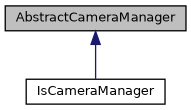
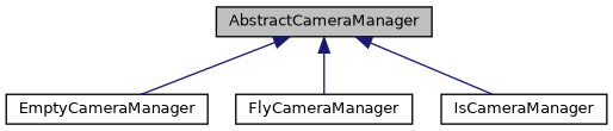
  digraph {
    node [color=black fillcolor=white fontname=Helvetica fontsize=10 shape=record style=filled]
    edge [color=midnightblue dir=back fontname=Helvetica fontsize=10 labelfontname=Helvetica labelfontsize=10 style=solid]
    n1 [fillcolor=grey75 fontcolor=black height=0.2 label=AbstractCameraManager width=0.4]
+   n2 [height=0.2 label=EmptyCameraManager width=0.4]
+   n3 [height=0.2 label=FlyCameraManager width=0.4]
    n4 [height=0.2 label=IsCameraManager width=0.4]
+   n1 -> n2
+   n1 -> n3
    n1 -> n4
  }
